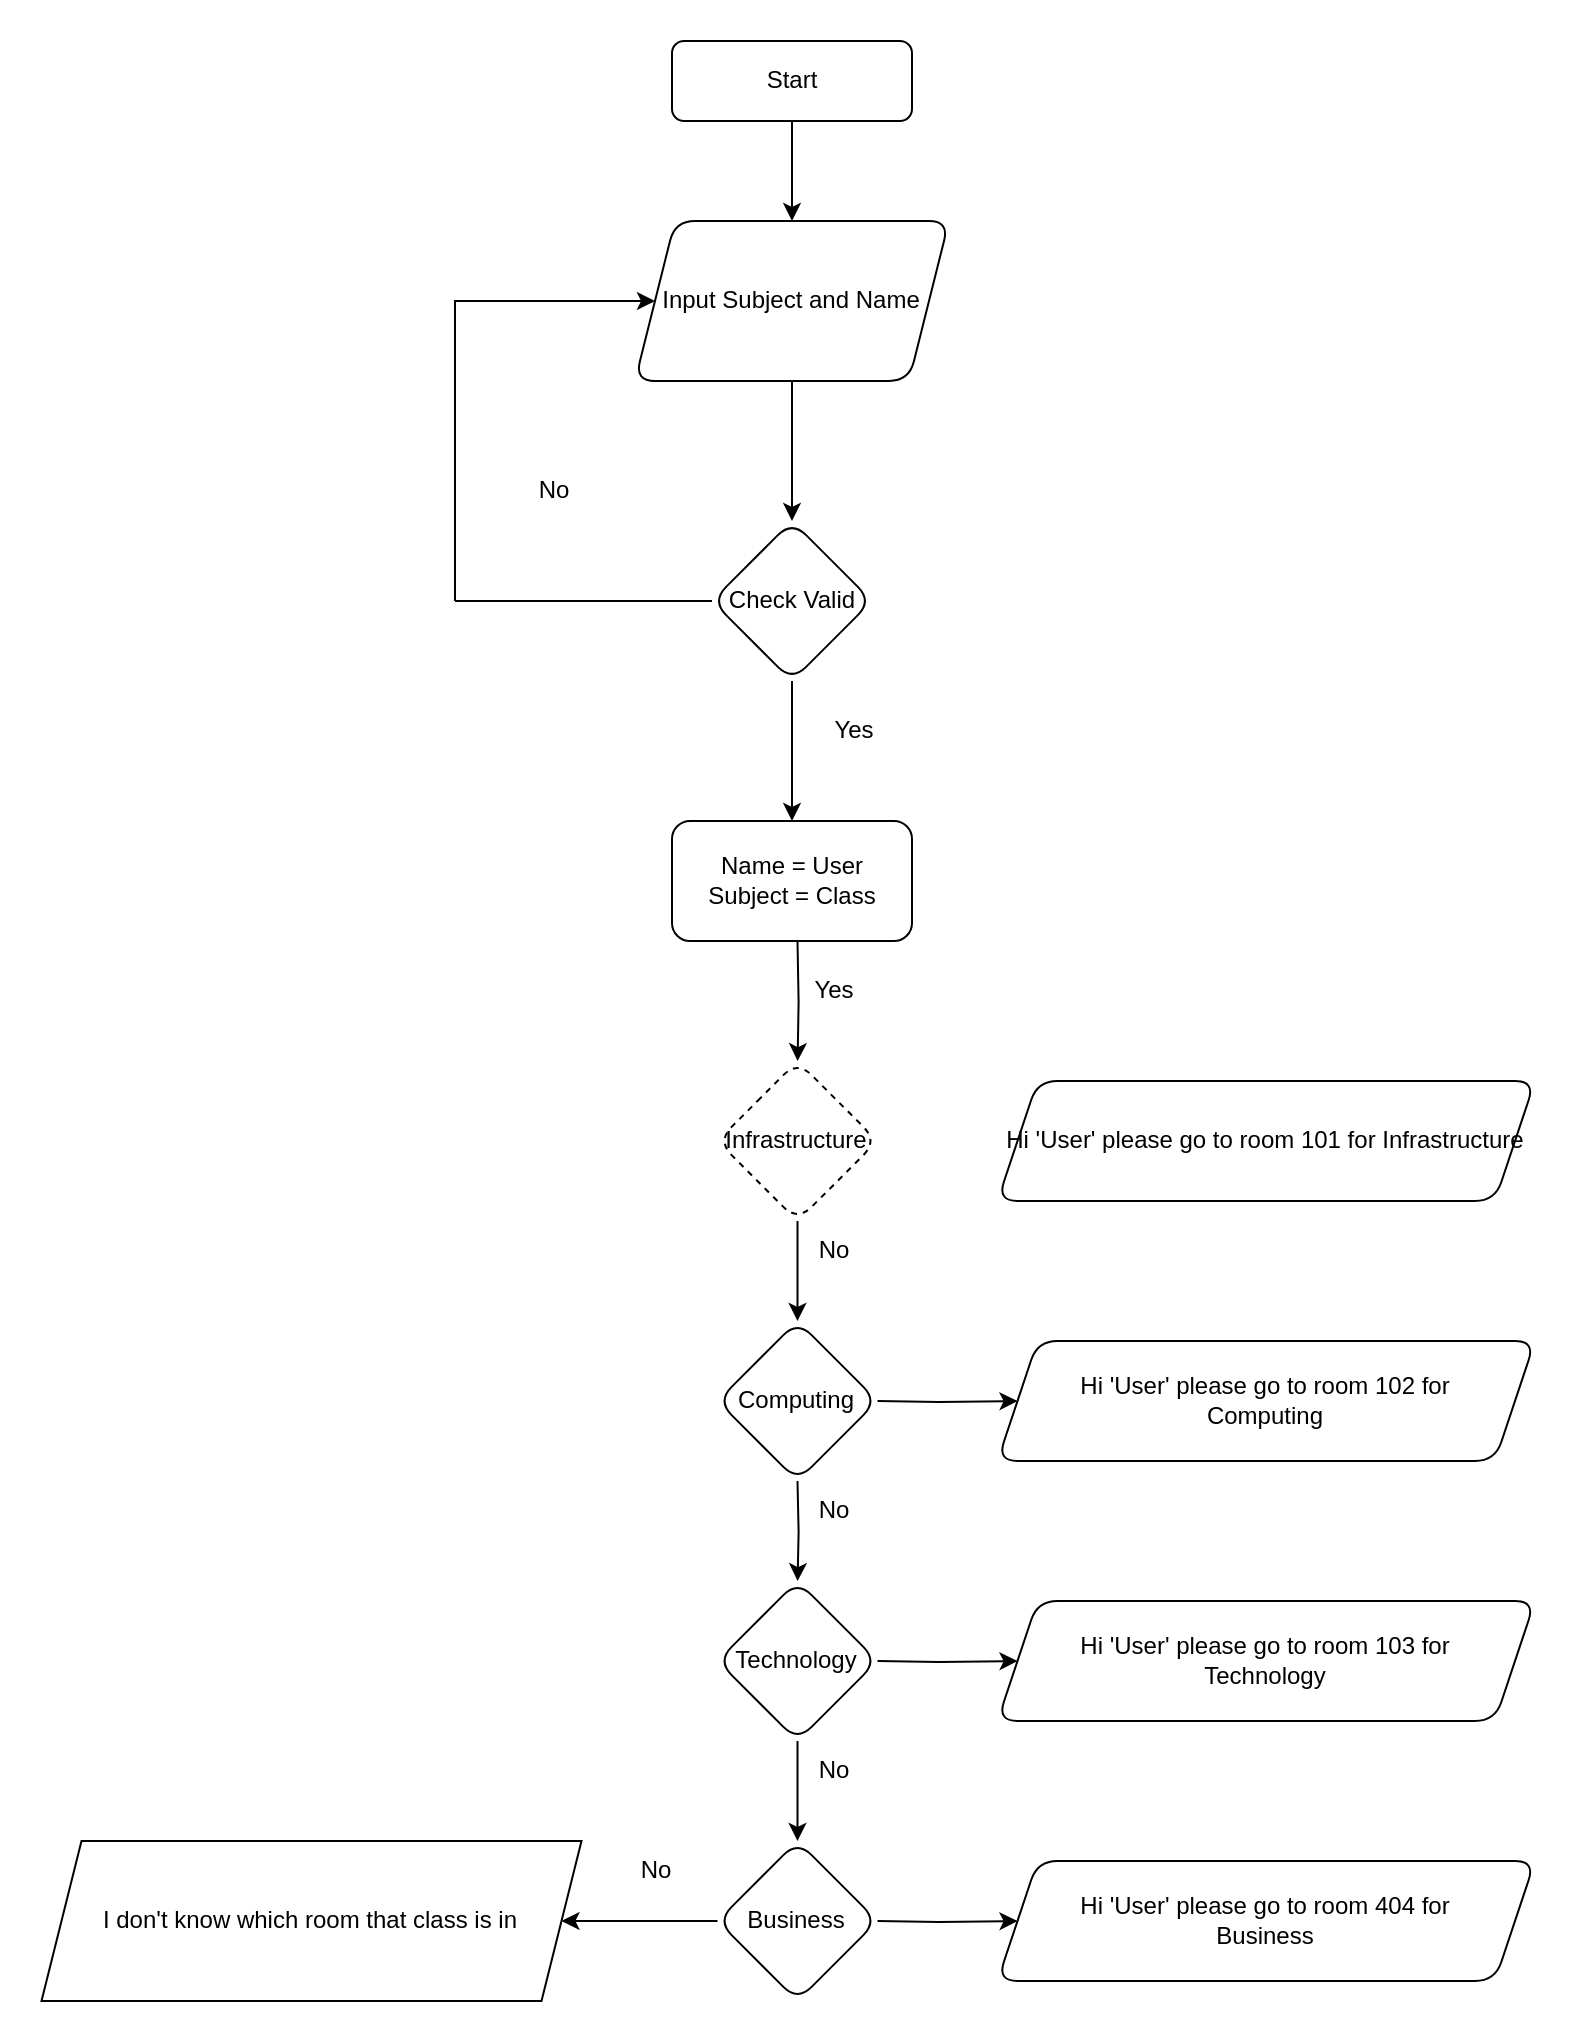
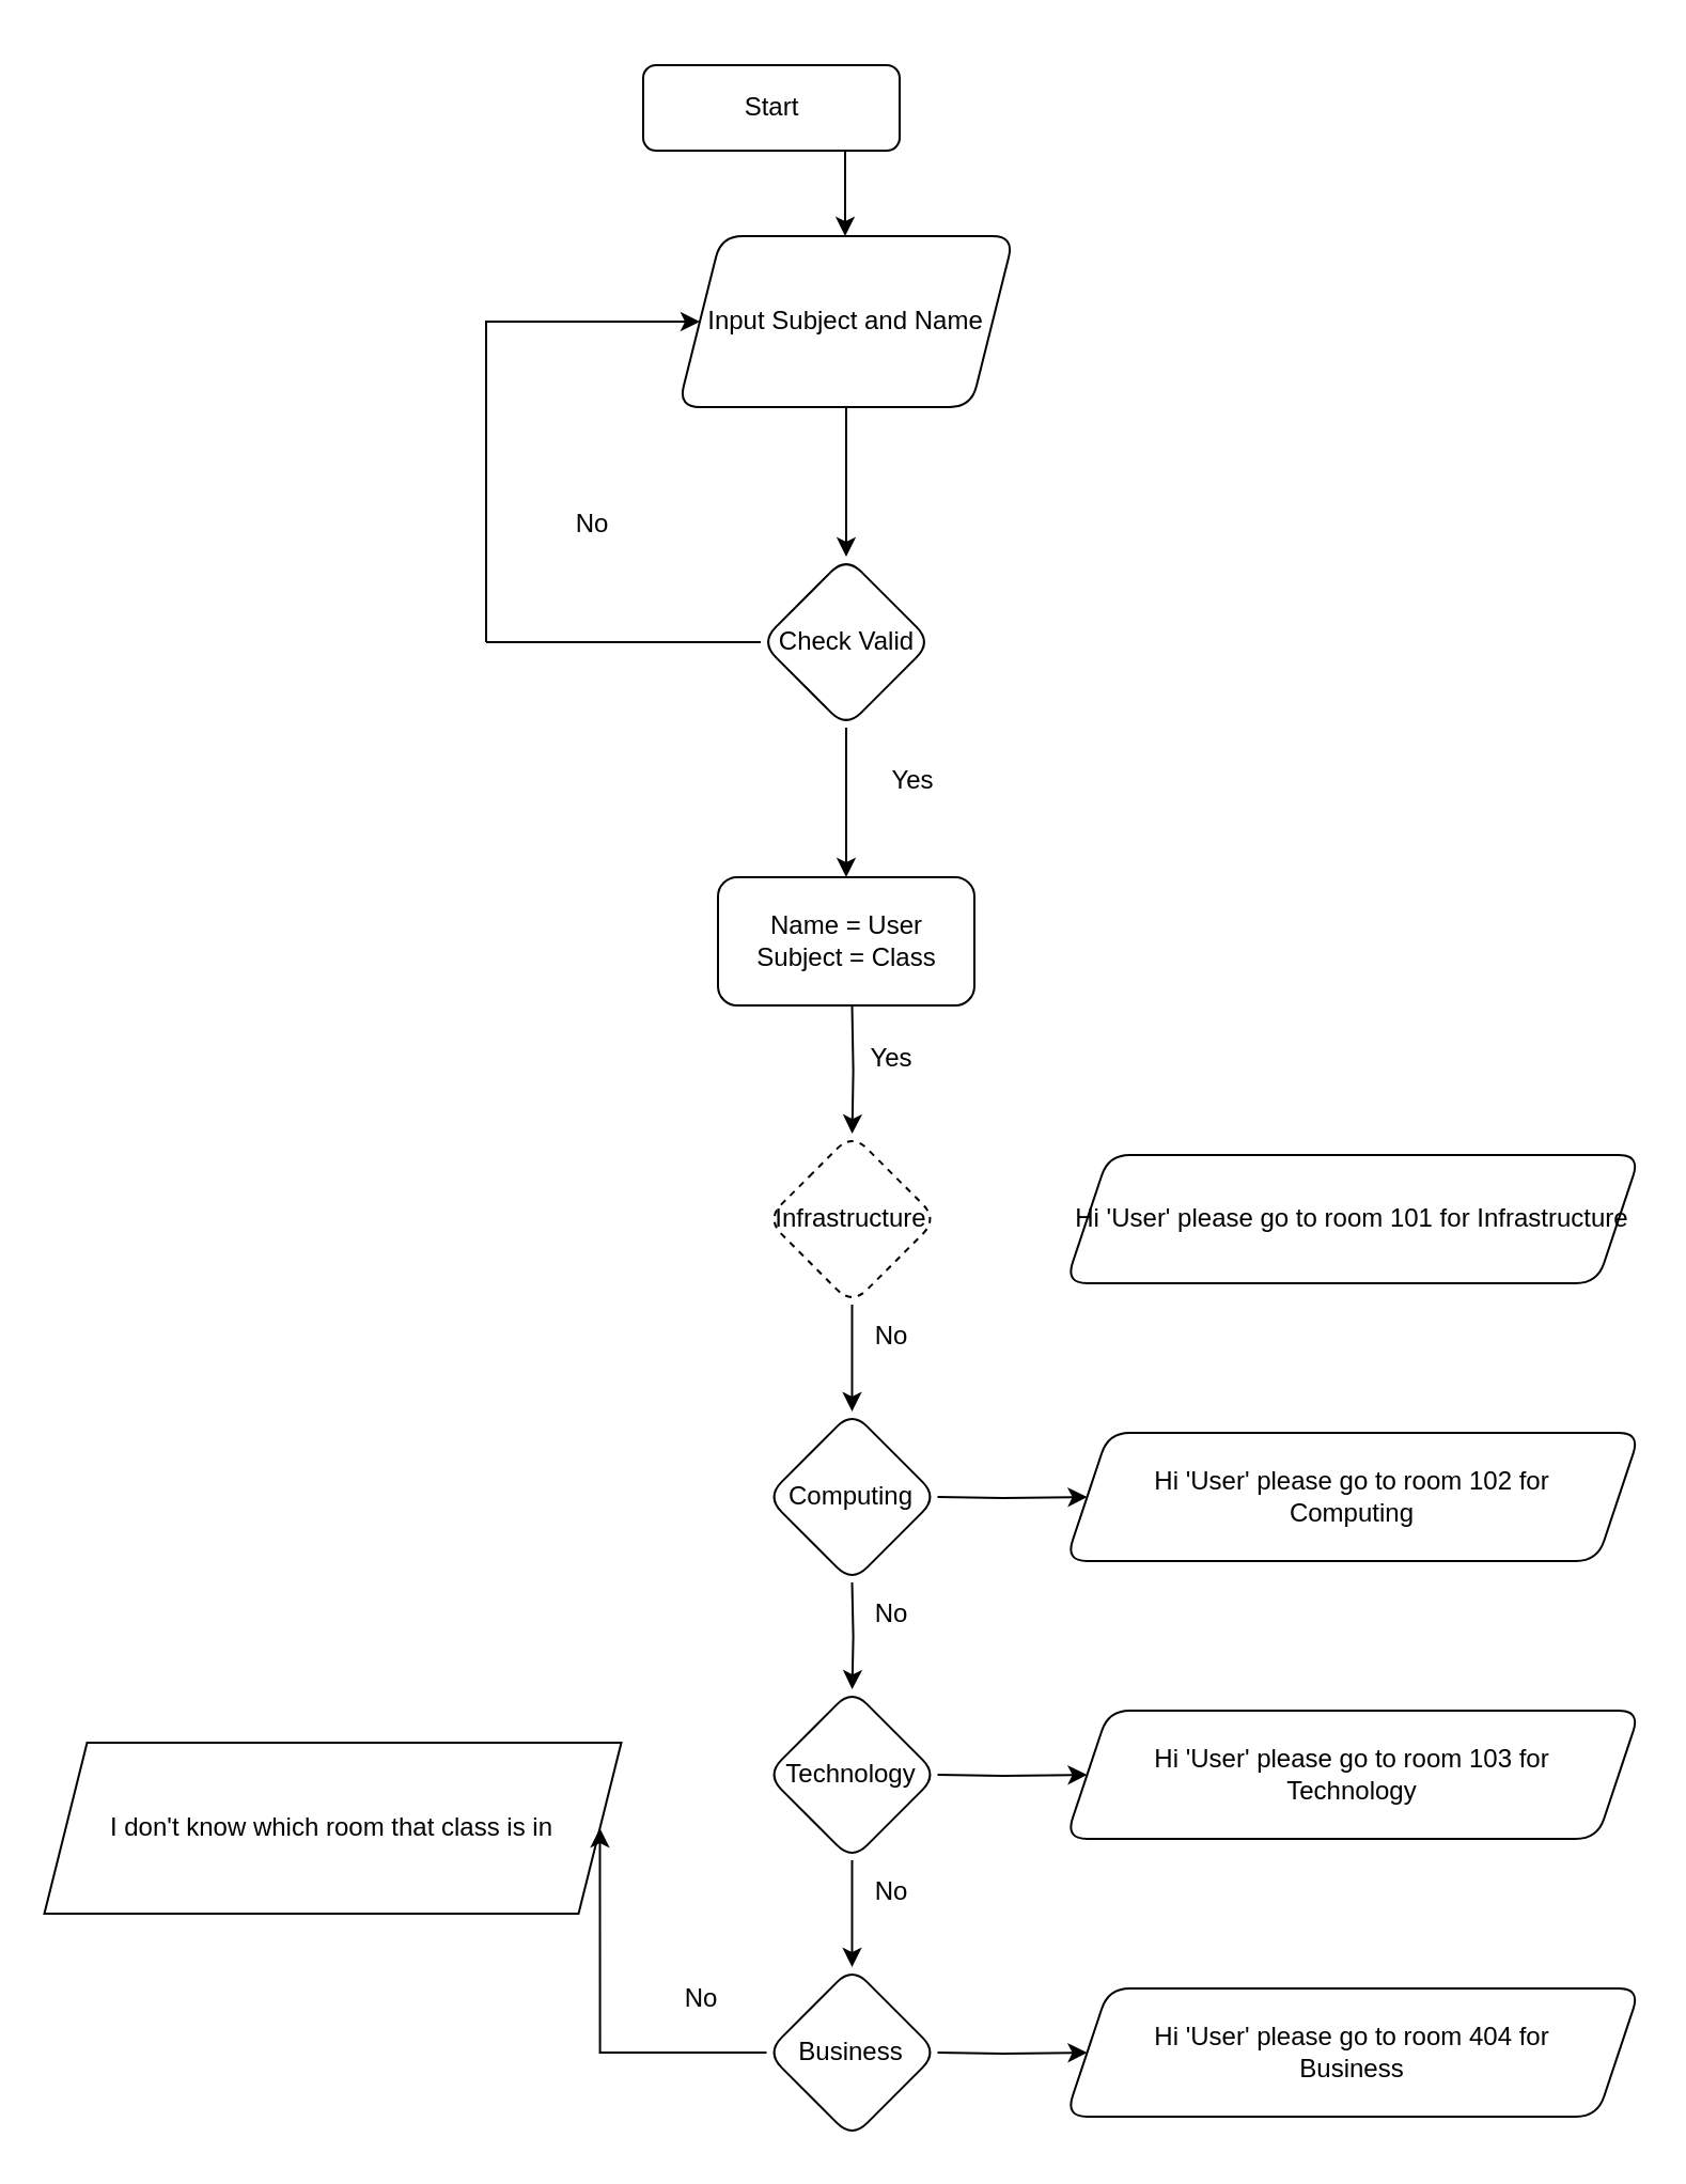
  <mxCell id="0" />
  <mxCell id="1" parent="0" />
  <mxCell id="2" value="" style="edgeStyle=orthogonalEdgeStyle;rounded=0;orthogonalLoop=1;jettySize=auto;html=1;" edge="1" parent="1" source="3" target="5"><mxGeometry relative="1" as="geometry"><Array as="points"><mxPoint x="395" y="90" /><mxPoint x="395" y="90" /></Array></mxGeometry></mxCell>
- <mxCell id="3" value="Start" style="rounded=1;whiteSpace=wrap;html=1;fontSize=12;glass=0;strokeWidth=1;shadow=0;" vertex="1" parent="1"><mxGeometry x="335.5" y="20" width="120" height="40" as="geometry" /></mxCell>
+ <mxCell id="3" value="Start" style="rounded=1;whiteSpace=wrap;html=1;fontSize=12;glass=0;strokeWidth=1;shadow=0;" vertex="1" parent="1"><mxGeometry x="300.5" y="30" width="120" height="40" as="geometry" /></mxCell>
  <mxCell id="4" value="" style="edgeStyle=orthogonalEdgeStyle;rounded=0;orthogonalLoop=1;jettySize=auto;html=1;" edge="1" parent="1" source="5" target="7"><mxGeometry relative="1" as="geometry" /></mxCell>
  <mxCell id="5" value="Input Subject and Name" style="shape=parallelogram;perimeter=parallelogramPerimeter;whiteSpace=wrap;html=1;fixedSize=1;rounded=1;glass=0;strokeWidth=1;shadow=0;" vertex="1" parent="1"><mxGeometry x="317" y="110" width="157" height="80" as="geometry" /></mxCell>
  <mxCell id="6" style="edgeStyle=orthogonalEdgeStyle;rounded=0;orthogonalLoop=1;jettySize=auto;html=1;exitX=0.5;exitY=1;exitDx=0;exitDy=0;entryX=0.5;entryY=0;entryDx=0;entryDy=0;" edge="1" parent="1" source="7" target="34"><mxGeometry relative="1" as="geometry" /></mxCell>
  <mxCell id="7" value="Check Valid" style="rhombus;whiteSpace=wrap;html=1;rounded=1;glass=0;strokeWidth=1;shadow=0;" vertex="1" parent="1"><mxGeometry x="355.5" y="260" width="80" height="80" as="geometry" /></mxCell>
  <mxCell id="8" style="edgeStyle=orthogonalEdgeStyle;rounded=0;orthogonalLoop=1;jettySize=auto;html=1;" edge="1" parent="1"><mxGeometry relative="1" as="geometry"><mxPoint x="247" y="110" as="sourcePoint" /><mxPoint x="247" y="110" as="targetPoint" /></mxGeometry></mxCell>
  <mxCell id="9" value="No" style="text;html=1;strokeColor=none;fillColor=none;align=center;verticalAlign=middle;whiteSpace=wrap;rounded=0;" vertex="1" parent="1"><mxGeometry x="247" y="230" width="60" height="30" as="geometry" /></mxCell>
  <mxCell id="10" value="" style="edgeStyle=orthogonalEdgeStyle;rounded=0;orthogonalLoop=1;jettySize=auto;html=1;" edge="1" parent="1" target="12"><mxGeometry relative="1" as="geometry"><mxPoint x="398.25" y="470" as="sourcePoint" /></mxGeometry></mxCell>
  <mxCell id="11" value="" style="edgeStyle=orthogonalEdgeStyle;rounded=0;orthogonalLoop=1;jettySize=auto;html=1;" edge="1" parent="1" source="12" target="14"><mxGeometry relative="1" as="geometry" /></mxCell>
  <mxCell id="12" value="Infrastructure" style="rhombus;whiteSpace=wrap;html=1;rounded=1;glass=0;strokeWidth=1;shadow=0;dashed=1;" vertex="1" parent="1"><mxGeometry x="358.25" y="530" width="80" height="80" as="geometry" /></mxCell>
- <mxCell id="13" value="I don't know which room that class is in" style="shape=parallelogram;perimeter=parallelogramPerimeter;whiteSpace=wrap;html=1;fixedSize=1;" vertex="1" parent="1"><mxGeometry x="20.25" y="920" width="270" height="80" as="geometry" /></mxCell>
+ <mxCell id="13" value="I don't know which room that class is in" style="shape=parallelogram;perimeter=parallelogramPerimeter;whiteSpace=wrap;html=1;fixedSize=1;" vertex="1" parent="1"><mxGeometry x="20.25" y="815" width="270" height="80" as="geometry" /></mxCell>
  <mxCell id="14" value="Computing" style="rhombus;whiteSpace=wrap;html=1;rounded=1;glass=0;strokeWidth=1;shadow=0;" vertex="1" parent="1"><mxGeometry x="358.25" y="660" width="80" height="80" as="geometry" /></mxCell>
  <mxCell id="15" value="No" style="text;html=1;strokeColor=none;fillColor=none;align=center;verticalAlign=middle;whiteSpace=wrap;rounded=0;" vertex="1" parent="1"><mxGeometry x="298.25" y="920" width="60" height="30" as="geometry" /></mxCell>
  <mxCell id="16" value="Yes" style="text;html=1;strokeColor=none;fillColor=none;align=center;verticalAlign=middle;whiteSpace=wrap;rounded=0;" vertex="1" parent="1"><mxGeometry x="386.75" y="480" width="60" height="30" as="geometry" /></mxCell>
  <mxCell id="17" value="No" style="text;html=1;strokeColor=none;fillColor=none;align=center;verticalAlign=middle;whiteSpace=wrap;rounded=0;" vertex="1" parent="1"><mxGeometry x="386.75" y="610" width="60" height="30" as="geometry" /></mxCell>
  <mxCell id="18" value="" style="endArrow=none;html=1;rounded=0;entryX=0;entryY=0.5;entryDx=0;entryDy=0;" edge="1" parent="1" target="7"><mxGeometry width="50" height="50" relative="1" as="geometry"><mxPoint x="227" y="300" as="sourcePoint" /><mxPoint x="368.5" y="290" as="targetPoint" /><Array as="points" /></mxGeometry></mxCell>
  <mxCell id="19" value="" style="endArrow=classic;html=1;rounded=0;entryX=0;entryY=0.5;entryDx=0;entryDy=0;" edge="1" parent="1" target="5"><mxGeometry width="50" height="50" relative="1" as="geometry"><mxPoint x="227" y="300" as="sourcePoint" /><mxPoint x="447" y="130" as="targetPoint" /><Array as="points"><mxPoint x="227" y="150" /></Array></mxGeometry></mxCell>
  <mxCell id="20" value="" style="edgeStyle=orthogonalEdgeStyle;rounded=0;orthogonalLoop=1;jettySize=auto;html=1;" edge="1" parent="1" target="21"><mxGeometry relative="1" as="geometry"><mxPoint x="398.25" y="740" as="sourcePoint" /></mxGeometry></mxCell>
  <mxCell id="21" value="Technology" style="rhombus;whiteSpace=wrap;html=1;rounded=1;glass=0;strokeWidth=1;shadow=0;" vertex="1" parent="1"><mxGeometry x="358.25" y="790" width="80" height="80" as="geometry" /></mxCell>
  <mxCell id="22" value="No" style="text;html=1;strokeColor=none;fillColor=none;align=center;verticalAlign=middle;whiteSpace=wrap;rounded=0;" vertex="1" parent="1"><mxGeometry x="386.75" y="740" width="60" height="30" as="geometry" /></mxCell>
  <mxCell id="23" value="Hi 'User' please go to room 101 for Infrastructure" style="shape=parallelogram;perimeter=parallelogramPerimeter;whiteSpace=wrap;html=1;fixedSize=1;rounded=1;glass=0;strokeWidth=1;shadow=0;" vertex="1" parent="1"><mxGeometry x="498.25" y="540" width="268.75" height="60" as="geometry" /></mxCell>
  <mxCell id="24" value="" style="edgeStyle=orthogonalEdgeStyle;rounded=0;orthogonalLoop=1;jettySize=auto;html=1;" edge="1" parent="1" target="25"><mxGeometry relative="1" as="geometry"><mxPoint x="438.25" y="700" as="sourcePoint" /></mxGeometry></mxCell>
  <mxCell id="25" value="Hi 'User' please go to room 102 for &lt;br&gt;Computing" style="shape=parallelogram;perimeter=parallelogramPerimeter;whiteSpace=wrap;html=1;fixedSize=1;rounded=1;glass=0;strokeWidth=1;shadow=0;" vertex="1" parent="1"><mxGeometry x="498.25" y="670" width="268.75" height="60" as="geometry" /></mxCell>
  <mxCell id="26" value="" style="edgeStyle=orthogonalEdgeStyle;rounded=0;orthogonalLoop=1;jettySize=auto;html=1;" edge="1" parent="1" target="27"><mxGeometry relative="1" as="geometry"><mxPoint x="438.25" y="830" as="sourcePoint" /></mxGeometry></mxCell>
  <mxCell id="27" value="Hi 'User' please go to room 103 for &lt;br&gt;Technology" style="shape=parallelogram;perimeter=parallelogramPerimeter;whiteSpace=wrap;html=1;fixedSize=1;rounded=1;glass=0;strokeWidth=1;shadow=0;" vertex="1" parent="1"><mxGeometry x="498.25" y="800" width="268.75" height="60" as="geometry" /></mxCell>
  <mxCell id="28" style="edgeStyle=orthogonalEdgeStyle;rounded=0;orthogonalLoop=1;jettySize=auto;html=1;exitX=0;exitY=0.5;exitDx=0;exitDy=0;entryX=1;entryY=0.5;entryDx=0;entryDy=0;" edge="1" parent="1" source="29" target="13"><mxGeometry relative="1" as="geometry" /></mxCell>
  <mxCell id="29" value="Business" style="rhombus;whiteSpace=wrap;html=1;rounded=1;glass=0;strokeWidth=1;shadow=0;" vertex="1" parent="1"><mxGeometry x="358.25" y="920" width="80" height="80" as="geometry" /></mxCell>
  <mxCell id="30" value="" style="edgeStyle=orthogonalEdgeStyle;rounded=0;orthogonalLoop=1;jettySize=auto;html=1;" edge="1" parent="1" target="31"><mxGeometry relative="1" as="geometry"><mxPoint x="438.25" y="960" as="sourcePoint" /></mxGeometry></mxCell>
  <mxCell id="31" value="Hi 'User' please go to room 404 for&lt;br&gt;Business" style="shape=parallelogram;perimeter=parallelogramPerimeter;whiteSpace=wrap;html=1;fixedSize=1;rounded=1;glass=0;strokeWidth=1;shadow=0;" vertex="1" parent="1"><mxGeometry x="498.25" y="930" width="268.75" height="60" as="geometry" /></mxCell>
  <mxCell id="32" value="" style="edgeStyle=orthogonalEdgeStyle;rounded=0;orthogonalLoop=1;jettySize=auto;html=1;" edge="1" parent="1"><mxGeometry relative="1" as="geometry"><mxPoint x="398.25" y="870" as="sourcePoint" /><mxPoint x="398.25" y="920" as="targetPoint" /></mxGeometry></mxCell>
  <mxCell id="33" value="No" style="text;html=1;strokeColor=none;fillColor=none;align=center;verticalAlign=middle;whiteSpace=wrap;rounded=0;" vertex="1" parent="1"><mxGeometry x="386.75" y="870" width="60" height="30" as="geometry" /></mxCell>
  <mxCell id="34" value="Name = User&lt;br&gt;Subject = Class" style="whiteSpace=wrap;html=1;rounded=1;glass=0;strokeWidth=1;shadow=0;" vertex="1" parent="1"><mxGeometry x="335.5" y="410" width="120" height="60" as="geometry" /></mxCell>
  <mxCell id="35" value="Yes" style="text;html=1;strokeColor=none;fillColor=none;align=center;verticalAlign=middle;whiteSpace=wrap;rounded=0;" vertex="1" parent="1"><mxGeometry x="397" y="350" width="60" height="30" as="geometry" /></mxCell>
